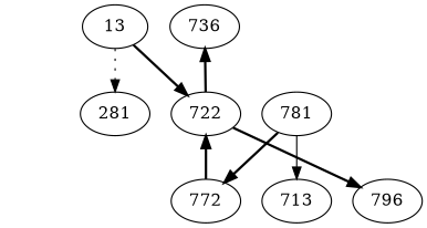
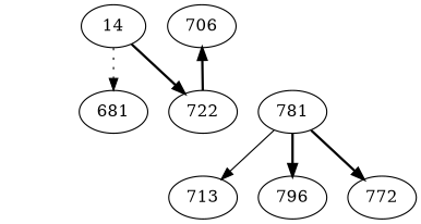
  digraph {
    edge [style=invis]
    x3 [style=invis width=.1]
-   281
-   14 [label=13]
-   736
+   281 [label=681]
+   14
+   736 [label=706]
    n5 [label=713]
    796
    722
    781
    772
    x1 [style=invis width=.1]
    x2 [style=invis width=.1]
    subgraph sub_1 {
      rank=same
      x3
      281
    }
    subgraph sub_2 {
      rank=same
      14
      736
    }
    subgraph sub_3 {
      rank=same
      n5
      796
    }
    subgraph sub_4 {
      rank=same
      722
      781
    }
    x3 -> 281
    14 -> x3
    14 -> 281 [style=dotted]
    14 -> 736
    14 -> 722 [style=bold]
    n5 -> 796
    722 -> 736 [style=bold]
    722 -> 781
    781 -> n5 [style=solid]
-   722 -> 796 [style=bold]
+   781 -> 796 [style=bold]
    781 -> 772 [style=bold]
-   772 -> 722 [style=bold]
  }
